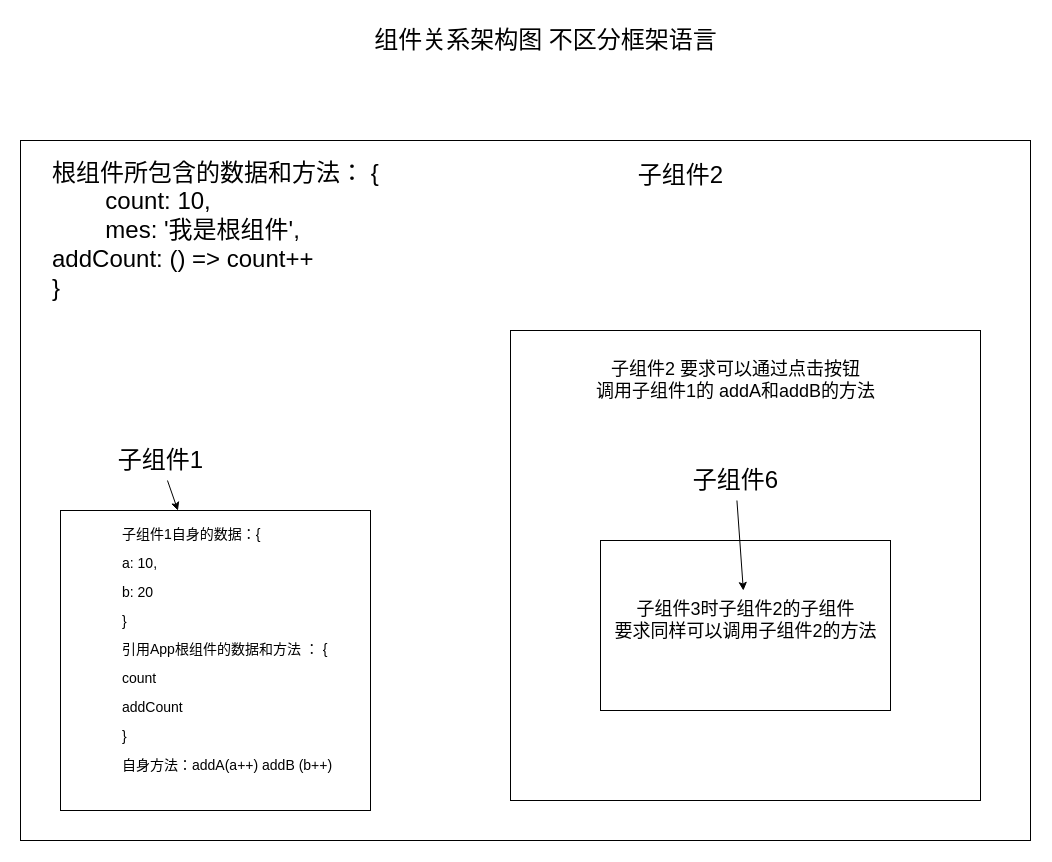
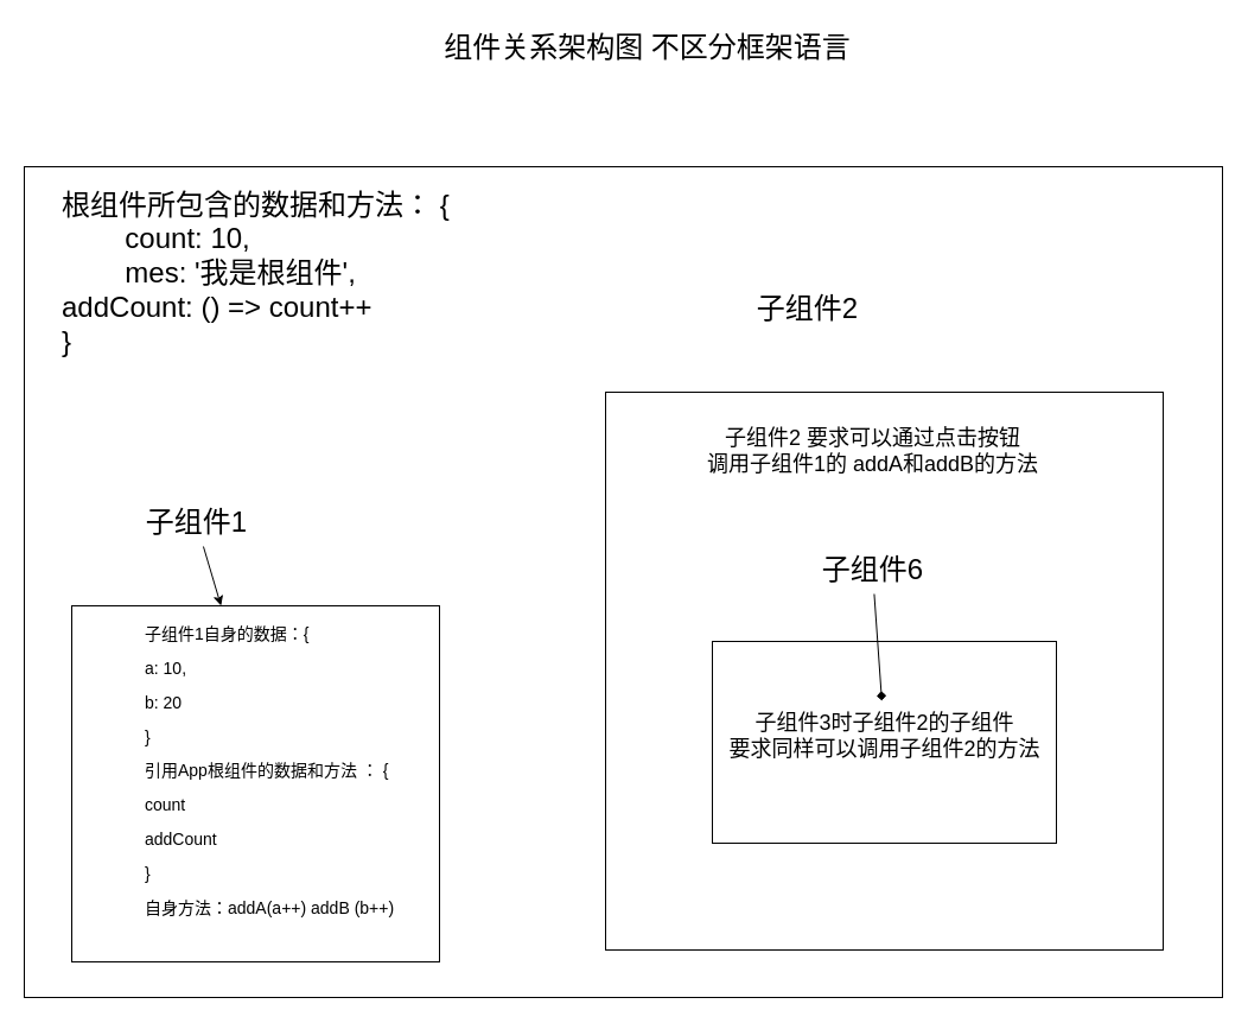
  <mxCell id="0" />
  <mxCell id="1" parent="0" />
  <mxCell id="2" value="" style="whiteSpace=wrap;html=1;" parent="1" vertex="1"><mxGeometry x="20" y="140" width="1010" height="700" as="geometry" /></mxCell>
  <mxCell id="3" value="组件关系架构图 不区分框架语言" style="text;html=1;align=center;verticalAlign=middle;resizable=0;points=[];autosize=1;strokeColor=none;fillColor=none;fontSize=24;" parent="1" vertex="1"><mxGeometry x="360" y="20" width="370" height="40" as="geometry" /></mxCell>
  <mxCell id="4" value="根组件所包含的数据和方法： {&lt;br&gt;&lt;span style=&quot;white-space: pre;&quot;&gt;&#09;&lt;/span&gt;count: 10,&lt;br&gt;&amp;nbsp; &amp;nbsp; &amp;nbsp; &amp;nbsp; mes: '我是根组件',&lt;br&gt;addCount: () =&amp;gt; count++&lt;br&gt;}" style="text;html=1;align=left;verticalAlign=middle;resizable=0;points=[];autosize=1;strokeColor=none;fillColor=none;fontSize=24;" parent="1" vertex="1"><mxGeometry x="50" y="150" width="350" height="160" as="geometry" /></mxCell>
  <mxCell id="5" value="" style="whiteSpace=wrap;html=1;fontSize=24;" parent="1" vertex="1"><mxGeometry x="60" y="510" width="310" height="300" as="geometry" /></mxCell>
  <mxCell id="6" value="" style="edgeStyle=none;html=1;fontSize=18;" parent="1" source="7" target="8" edge="1"><mxGeometry relative="1" as="geometry" /></mxCell>
- <mxCell id="7" value="子组件1" style="text;html=1;align=center;verticalAlign=middle;resizable=0;points=[];autosize=1;strokeColor=none;fillColor=none;fontSize=24;" parent="1" vertex="1"><mxGeometry x="105" y="440" width="110" height="40" as="geometry" /></mxCell>
+ <mxCell id="7" value="子组件1" style="text;html=1;align=center;verticalAlign=middle;resizable=0;points=[];autosize=1;strokeColor=none;fillColor=none;fontSize=24;" parent="1" vertex="1"><mxGeometry x="110" y="420" width="110" height="40" as="geometry" /></mxCell>
  <mxCell id="8" value="&lt;font style=&quot;font-size: 14px;&quot;&gt;子组件1自身的数据：{&lt;br&gt;&lt;span style=&quot;&quot;&gt;&#09;&lt;/span&gt;a: 10,&lt;br&gt;&lt;span style=&quot;&quot;&gt;&#09;&lt;/span&gt;b: 20&lt;br&gt;}&lt;br&gt;引用App根组件的数据和方法 ： {&lt;br&gt;&lt;span style=&quot;&quot;&gt;&#09;&lt;/span&gt;count&lt;br&gt;addCount&lt;br&gt;}&lt;br&gt;自身方法：addA(a++) addB (b++)&lt;br&gt;&lt;br&gt;&lt;br&gt;&lt;/font&gt;" style="text;html=1;align=left;verticalAlign=middle;resizable=0;points=[];autosize=1;strokeColor=none;fillColor=none;fontSize=24;" parent="1" vertex="1"><mxGeometry x="120" y="510" width="230" height="330" as="geometry" /></mxCell>
  <mxCell id="9" value="" style="whiteSpace=wrap;html=1;fontSize=14;" parent="1" vertex="1"><mxGeometry x="510" y="330" width="470" height="470" as="geometry" /></mxCell>
  <mxCell id="10" value="&lt;font style=&quot;font-size: 18px;&quot;&gt;子组件2 要求可以通过点击按钮&lt;br&gt;调用子组件1的 addA和addB的方法&lt;br&gt;&lt;/font&gt;" style="text;html=1;align=center;verticalAlign=middle;resizable=0;points=[];autosize=1;strokeColor=none;fillColor=none;fontSize=14;" parent="1" vertex="1"><mxGeometry x="585" y="350" width="300" height="60" as="geometry" /></mxCell>
  <mxCell id="11" value="" style="whiteSpace=wrap;html=1;fontSize=18;" parent="1" vertex="1"><mxGeometry x="600" y="540" width="290" height="170" as="geometry" /></mxCell>
  <mxCell id="12" value="子组件3时子组件2的子组件&lt;br&gt;要求同样可以调用子组件2的方法" style="text;html=1;align=center;verticalAlign=middle;resizable=0;points=[];autosize=1;strokeColor=none;fillColor=none;fontSize=18;" parent="1" vertex="1"><mxGeometry x="600" y="590" width="290" height="60" as="geometry" /></mxCell>
- <mxCell id="13" value="" style="edgeStyle=none;html=1;fontSize=24;" parent="1" source="14" target="12" edge="1"><mxGeometry relative="1" as="geometry" /></mxCell>
+ <mxCell id="13" value="" style="edgeStyle=none;html=1;fontSize=24;endArrow=diamond;" parent="1" source="14" target="12" edge="1"><mxGeometry relative="1" as="geometry" /></mxCell>
  <mxCell id="14" value="&lt;font style=&quot;font-size: 24px;&quot;&gt;子组件6&lt;/font&gt;" style="text;html=1;align=center;verticalAlign=middle;resizable=0;points=[];autosize=1;strokeColor=none;fillColor=none;fontSize=18;" parent="1" vertex="1"><mxGeometry x="680" y="460" width="110" height="40" as="geometry" /></mxCell>
- <mxCell id="15" value="子组件2" style="text;html=1;align=center;verticalAlign=middle;resizable=0;points=[];autosize=1;strokeColor=none;fillColor=none;fontSize=24;" parent="1" vertex="1"><mxGeometry x="625" y="155" width="110" height="40" as="geometry" /></mxCell>
+ <mxCell id="15" value="子组件2" style="text;html=1;align=center;verticalAlign=middle;resizable=0;points=[];autosize=1;strokeColor=none;fillColor=none;fontSize=24;" parent="1" vertex="1"><mxGeometry x="625" y="240" width="110" height="40" as="geometry" /></mxCell>
